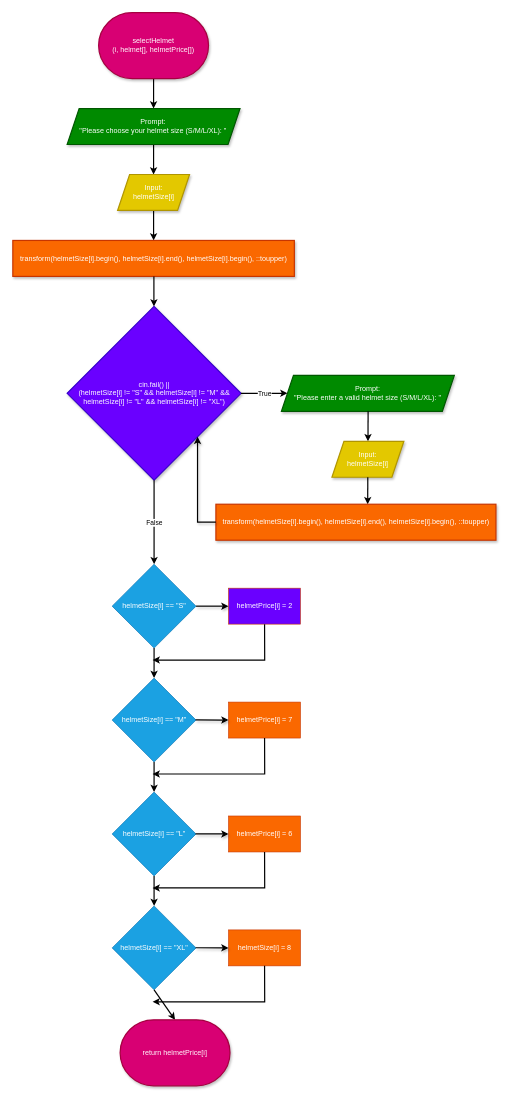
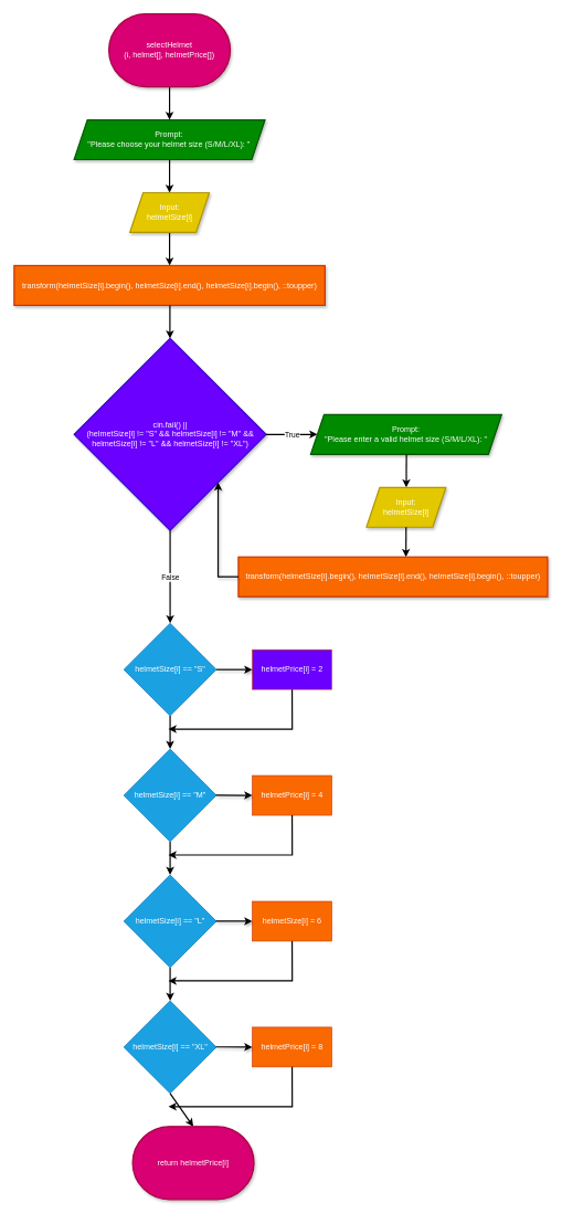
  <mxCell id="0" />
  <mxCell id="1" parent="0" />
  <mxCell id="2" value="" style="edgeStyle=none;html=1;strokeWidth=2;" parent="1" source="3" target="5" edge="1"><mxGeometry relative="1" as="geometry" /></mxCell>
  <mxCell id="3" value="selectHelmet&lt;br&gt;(i, helmet[], helmetPrice[])" style="strokeWidth=2;html=1;shape=mxgraph.flowchart.terminator;whiteSpace=wrap;fillColor=#d80073;strokeColor=#A50040;shadow=1;fontColor=#ffffff;" parent="1" vertex="1"><mxGeometry x="164" y="20" width="183.33" height="110" as="geometry" /></mxCell>
  <mxCell id="4" value="" style="edgeStyle=none;html=1;strokeWidth=2;" parent="1" source="5" target="7" edge="1"><mxGeometry relative="1" as="geometry" /></mxCell>
  <mxCell id="5" value="&lt;span style=&quot;color: rgb(255, 255, 255);&quot;&gt;Prompt:&lt;/span&gt;&lt;br&gt;&lt;span style=&quot;color: rgb(255, 255, 255);&quot;&gt;&quot;Please choose your helmet size (S/M/L/XL): &quot;&lt;/span&gt;" style="shape=parallelogram;perimeter=parallelogramPerimeter;whiteSpace=wrap;html=1;fixedSize=1;fillColor=#008a00;strokeColor=#005700;fontColor=#ffffff;strokeWidth=2;shadow=1;" parent="1" vertex="1"><mxGeometry x="111.5" y="180" width="288.33" height="60" as="geometry" /></mxCell>
  <mxCell id="6" value="" style="edgeStyle=none;html=1;strokeWidth=2;" parent="1" source="7" target="8" edge="1"><mxGeometry relative="1" as="geometry" /></mxCell>
  <mxCell id="7" value="Input:&lt;br&gt;helmetSize[i]" style="shape=parallelogram;perimeter=parallelogramPerimeter;whiteSpace=wrap;html=1;fixedSize=1;fillColor=#e3c800;strokeColor=#B09500;fontColor=#FFFFFF;strokeWidth=2;shadow=1;labelBackgroundColor=none;labelBorderColor=none;textShadow=0;" parent="1" vertex="1"><mxGeometry x="195.665" y="290" width="120" height="60" as="geometry" /></mxCell>
  <mxCell id="8" value="&lt;div style=&quot;text-align: start;&quot;&gt;&lt;font style=&quot;color: rgb(255, 255, 255);&quot;&gt;&lt;font style=&quot;&quot; face=&quot;monospace&quot;&gt;&lt;span style=&quot;font-size: 0px; white-space-collapse: collapse;&quot;&gt;&lt;span style=&quot;white-space: pre;&quot;&gt;&#09;&lt;/span&gt;std::transform(suitSize[i].begin(), suitSize[i].end(), suitSize[i].begin(), ::toupper)&lt;/span&gt;&lt;/font&gt;transform(helmetSize[i].begin(),&amp;nbsp;&lt;span style=&quot;color: rgb(255, 255, 255);&quot;&gt;helmetSize&lt;/span&gt;[i].end(),&amp;nbsp;&lt;span style=&quot;color: rgb(255, 255, 255);&quot;&gt;helmetSize&lt;/span&gt;[i].begin(), ::toupper)&lt;/font&gt;&lt;/div&gt;" style="whiteSpace=wrap;html=1;fillColor=#fa6800;strokeColor=#C73500;fontColor=#000000;strokeWidth=2;shadow=1;labelBackgroundColor=none;labelBorderColor=none;" parent="1" vertex="1"><mxGeometry x="20.89" y="400" width="469.58" height="60" as="geometry" /></mxCell>
  <mxCell id="9" value="&lt;span style=&quot;color: rgb(255, 255, 255);&quot;&gt;cin.fail() ||&lt;/span&gt;&lt;br&gt;&lt;span style=&quot;color: rgb(255, 255, 255);&quot;&gt;(helmetSize[i] != &quot;S&quot; &amp;amp;&amp;amp; helmetSize[i] != &quot;M&quot; &amp;amp;&amp;amp; helmetSize[i] != &quot;L&quot; &amp;amp;&amp;amp; helmetSize[i] != &quot;XL&quot;)&lt;/span&gt;" style="rhombus;whiteSpace=wrap;html=1;fillColor=#6a00ff;strokeColor=#3700CC;fontColor=#ffffff;strokeWidth=2;shadow=1;labelBackgroundColor=none;labelBorderColor=none;" parent="1" vertex="1"><mxGeometry x="111.5" y="510" width="290" height="290" as="geometry" /></mxCell>
  <mxCell id="10" value="&lt;span style=&quot;color: rgb(255, 255, 255);&quot;&gt;Prompt:&lt;/span&gt;&lt;br&gt;&lt;span style=&quot;color: rgb(255, 255, 255);&quot;&gt;&quot;Please enter a valid helmet size (S/M/L/XL): &quot;&lt;/span&gt;" style="shape=parallelogram;perimeter=parallelogramPerimeter;whiteSpace=wrap;html=1;fixedSize=1;fillColor=#008a00;strokeColor=#005700;fontColor=#ffffff;strokeWidth=2;shadow=1;" parent="1" vertex="1"><mxGeometry x="469" y="625" width="288.33" height="60" as="geometry" /></mxCell>
  <mxCell id="11" value="" style="edgeStyle=none;html=1;strokeWidth=2;" parent="1" target="12" edge="1"><mxGeometry relative="1" as="geometry"><mxPoint x="613.5" y="685" as="sourcePoint" /></mxGeometry></mxCell>
  <mxCell id="12" value="Input:&lt;br&gt;helmetSize[i]" style="shape=parallelogram;perimeter=parallelogramPerimeter;whiteSpace=wrap;html=1;fixedSize=1;fillColor=#e3c800;strokeColor=#B09500;fontColor=#FFFFFF;strokeWidth=2;shadow=1;labelBackgroundColor=none;labelBorderColor=none;textShadow=0;" parent="1" vertex="1"><mxGeometry x="553.165" y="735" width="120" height="60" as="geometry" /></mxCell>
  <mxCell id="13" value="" style="edgeStyle=none;html=1;strokeWidth=2;" parent="1" edge="1"><mxGeometry relative="1" as="geometry"><mxPoint x="612.99" y="795" as="sourcePoint" /><mxPoint x="612.795" y="840" as="targetPoint" /></mxGeometry></mxCell>
  <mxCell id="14" value="&lt;div style=&quot;text-align: start;&quot;&gt;&lt;font face=&quot;monospace&quot;&gt;&lt;span style=&quot;font-size: 0px;&quot;&gt;&lt;span style=&quot;white-space: pre;&quot;&gt;&#09;&lt;/span&gt;std::transform(suitSize[i].begin(), suitSize[i].end(), suitSize[i].begin(), ::toupper)&lt;/span&gt;&lt;/font&gt;&lt;span style=&quot;color: rgb(255, 255, 255);&quot;&gt;transform(helmetSize[i].begin(),&amp;nbsp;&lt;/span&gt;&lt;span style=&quot;color: rgb(255, 255, 255);&quot;&gt;helmetSize&lt;/span&gt;&lt;span style=&quot;color: rgb(255, 255, 255);&quot;&gt;[i].end(),&amp;nbsp;&lt;/span&gt;&lt;span style=&quot;color: rgb(255, 255, 255);&quot;&gt;helmetSize&lt;/span&gt;&lt;span style=&quot;color: rgb(255, 255, 255);&quot;&gt;[i].begin(), ::toupper)&lt;/span&gt;&lt;/div&gt;" style="whiteSpace=wrap;html=1;fillColor=#fa6800;strokeColor=#C73500;fontColor=#000000;strokeWidth=2;shadow=1;labelBackgroundColor=none;labelBorderColor=none;" parent="1" vertex="1"><mxGeometry x="359.62" y="840" width="467.09" height="60" as="geometry" /></mxCell>
  <mxCell id="15" value="helmetSize[i] == &quot;S&quot;" style="rhombus;whiteSpace=wrap;html=1;fillColor=#1ba1e2;fontColor=#ffffff;strokeColor=#006EAF;" parent="1" vertex="1"><mxGeometry x="186.5" y="940" width="140" height="140" as="geometry" /></mxCell>
  <mxCell id="16" value="" style="edgeStyle=none;html=1;strokeWidth=2;shadow=1;exitX=0;exitY=0.5;exitDx=0;exitDy=0;entryX=1;entryY=1;entryDx=0;entryDy=0;rounded=0;curved=0;" parent="1" source="14" edge="1" target="9"><mxGeometry relative="1" as="geometry"><mxPoint x="371.91" y="874.67" as="sourcePoint" /><mxPoint x="354" y="727.5" as="targetPoint" /><Array as="points"><mxPoint x="329" y="870" /></Array></mxGeometry></mxCell>
  <mxCell id="17" value="helmetPrice[i] = 2" style="whiteSpace=wrap;html=1;fillColor=#6a00ff;strokeColor=#C73500;fontColor=#FFFFFF;" parent="1" vertex="1"><mxGeometry x="380.67" y="980" width="120" height="60" as="geometry" /></mxCell>
  <mxCell id="18" value="" style="edgeStyle=none;html=1;strokeWidth=2;shadow=1;entryX=0;entryY=0.5;entryDx=0;entryDy=0;exitX=1;exitY=0.5;exitDx=0;exitDy=0;" parent="1" target="17" edge="1" source="15"><mxGeometry relative="1" as="geometry"><mxPoint x="325.68" y="1009.75" as="sourcePoint" /><mxPoint x="379.02" y="1010.25" as="targetPoint" /></mxGeometry></mxCell>
  <mxCell id="19" value="" style="edgeStyle=none;html=1;strokeWidth=2;exitX=0.5;exitY=1;exitDx=0;exitDy=0;entryX=0.5;entryY=0;entryDx=0;entryDy=0;" parent="1" source="15" target="21" edge="1"><mxGeometry relative="1" as="geometry"><mxPoint x="255.59" y="1080" as="sourcePoint" /><mxPoint x="255.59" y="1130" as="targetPoint" /></mxGeometry></mxCell>
  <mxCell id="20" value="" style="edgeStyle=none;html=1;strokeWidth=2;exitX=0.5;exitY=1;exitDx=0;exitDy=0;rounded=0;curved=0;entryX=1;entryY=0.5;entryDx=0;entryDy=0;" parent="1" edge="1"><mxGeometry relative="1" as="geometry"><mxPoint x="440.8" y="1040" as="sourcePoint" /><mxPoint x="254" y="1100" as="targetPoint" /><Array as="points"><mxPoint x="441.01" y="1100" /></Array></mxGeometry></mxCell>
  <mxCell id="21" value="helmetSize[i] == &quot;M&quot;" style="rhombus;whiteSpace=wrap;html=1;fillColor=#1ba1e2;fontColor=#ffffff;strokeColor=#006EAF;" parent="1" vertex="1"><mxGeometry x="186.5" y="1130" width="140" height="140" as="geometry" /></mxCell>
- <mxCell id="22" value="helmetPrice[i] = 7" style="whiteSpace=wrap;html=1;fillColor=#fa6800;strokeColor=#C73500;fontColor=#FFFFFF;" parent="1" vertex="1"><mxGeometry x="380.67" y="1170" width="120" height="60" as="geometry" /></mxCell>
+ <mxCell id="22" value="helmetPrice[i] = 4" style="whiteSpace=wrap;html=1;fillColor=#fa6800;strokeColor=#C73500;fontColor=#FFFFFF;" parent="1" vertex="1"><mxGeometry x="380.67" y="1170" width="120" height="60" as="geometry" /></mxCell>
  <mxCell id="23" value="" style="edgeStyle=none;html=1;strokeWidth=2;shadow=1;entryX=0;entryY=0.5;entryDx=0;entryDy=0;" parent="1" target="22" edge="1"><mxGeometry relative="1" as="geometry"><mxPoint x="325.68" y="1199.75" as="sourcePoint" /><mxPoint x="379.02" y="1200.25" as="targetPoint" /></mxGeometry></mxCell>
  <mxCell id="24" value="" style="edgeStyle=none;html=1;strokeWidth=2;exitX=0.5;exitY=1;exitDx=0;exitDy=0;entryX=0.5;entryY=0;entryDx=0;entryDy=0;" parent="1" source="21" target="26" edge="1"><mxGeometry relative="1" as="geometry"><mxPoint x="255.59" y="1270" as="sourcePoint" /><mxPoint x="255.59" y="1320" as="targetPoint" /></mxGeometry></mxCell>
  <mxCell id="25" value="" style="edgeStyle=none;html=1;strokeWidth=2;exitX=0.5;exitY=1;exitDx=0;exitDy=0;rounded=0;curved=0;" parent="1" edge="1"><mxGeometry relative="1" as="geometry"><mxPoint x="440.8" y="1230" as="sourcePoint" /><mxPoint x="254.01" y="1290" as="targetPoint" /><Array as="points"><mxPoint x="441.01" y="1290" /></Array></mxGeometry></mxCell>
  <mxCell id="26" value="helmetSize[i] == &quot;L&quot;" style="rhombus;whiteSpace=wrap;html=1;fillColor=#1ba1e2;fontColor=#ffffff;strokeColor=#006EAF;" parent="1" vertex="1"><mxGeometry x="186.5" y="1320" width="140" height="140" as="geometry" /></mxCell>
- <mxCell id="27" value="helmetPrice[i] = 6" style="whiteSpace=wrap;html=1;fillColor=#fa6800;strokeColor=#C73500;fontColor=#FFFFFF;" parent="1" vertex="1"><mxGeometry x="380.67" y="1360" width="120" height="60" as="geometry" /></mxCell>
+ <mxCell id="27" value="helmetSize[i] = 6" style="whiteSpace=wrap;html=1;fillColor=#fa6800;strokeColor=#C73500;fontColor=#FFFFFF;" parent="1" vertex="1"><mxGeometry x="380.67" y="1360" width="120" height="60" as="geometry" /></mxCell>
  <mxCell id="28" value="" style="edgeStyle=none;html=1;strokeWidth=2;shadow=1;entryX=0;entryY=0.5;entryDx=0;entryDy=0;" parent="1" target="27" edge="1"><mxGeometry relative="1" as="geometry"><mxPoint x="325.68" y="1389.75" as="sourcePoint" /><mxPoint x="379.02" y="1390.25" as="targetPoint" /></mxGeometry></mxCell>
  <mxCell id="29" value="" style="edgeStyle=none;html=1;strokeWidth=2;exitX=0.5;exitY=1;exitDx=0;exitDy=0;entryX=0.5;entryY=0;entryDx=0;entryDy=0;" parent="1" source="26" target="31" edge="1"><mxGeometry relative="1" as="geometry"><mxPoint x="255.59" y="1460" as="sourcePoint" /><mxPoint x="255.59" y="1510" as="targetPoint" /></mxGeometry></mxCell>
  <mxCell id="30" value="" style="edgeStyle=none;html=1;strokeWidth=2;exitX=0.5;exitY=1;exitDx=0;exitDy=0;rounded=0;curved=0;" parent="1" edge="1"><mxGeometry relative="1" as="geometry"><mxPoint x="440.8" y="1420" as="sourcePoint" /><mxPoint x="254.01" y="1480" as="targetPoint" /><Array as="points"><mxPoint x="441.01" y="1480" /></Array></mxGeometry></mxCell>
  <mxCell id="31" value="helmetSize[i] == &quot;XL&quot;" style="rhombus;whiteSpace=wrap;html=1;fillColor=#1ba1e2;fontColor=#ffffff;strokeColor=#006EAF;" parent="1" vertex="1"><mxGeometry x="186.5" y="1510" width="140" height="140" as="geometry" /></mxCell>
- <mxCell id="32" value="helmetSize[i] = 8" style="whiteSpace=wrap;html=1;fillColor=#fa6800;strokeColor=#C73500;fontColor=#FFFFFF;" parent="1" vertex="1"><mxGeometry x="380.67" y="1550" width="120" height="60" as="geometry" /></mxCell>
+ <mxCell id="32" value="helmetPrice[i] = 8" style="whiteSpace=wrap;html=1;fillColor=#fa6800;strokeColor=#C73500;fontColor=#FFFFFF;" parent="1" vertex="1"><mxGeometry x="380.67" y="1550" width="120" height="60" as="geometry" /></mxCell>
  <mxCell id="33" value="" style="edgeStyle=none;html=1;strokeWidth=2;shadow=1;entryX=0;entryY=0.5;entryDx=0;entryDy=0;" parent="1" target="32" edge="1"><mxGeometry relative="1" as="geometry"><mxPoint x="325.68" y="1579.75" as="sourcePoint" /><mxPoint x="379.02" y="1580.25" as="targetPoint" /></mxGeometry></mxCell>
  <mxCell id="34" value="" style="edgeStyle=none;html=1;strokeWidth=2;exitX=0.5;exitY=1;exitDx=0;exitDy=0;entryX=0.5;entryY=0;entryDx=0;entryDy=0;entryPerimeter=0;" parent="1" source="31" edge="1" target="36"><mxGeometry relative="1" as="geometry"><mxPoint x="255.59" y="1650" as="sourcePoint" /><mxPoint x="255.59" y="1700" as="targetPoint" /></mxGeometry></mxCell>
  <mxCell id="35" value="" style="edgeStyle=none;html=1;strokeWidth=2;exitX=0.5;exitY=1;exitDx=0;exitDy=0;rounded=0;curved=0;" parent="1" edge="1"><mxGeometry relative="1" as="geometry"><mxPoint x="440.8" y="1610" as="sourcePoint" /><mxPoint x="254.01" y="1670" as="targetPoint" /><Array as="points"><mxPoint x="441.01" y="1670" /></Array></mxGeometry></mxCell>
  <mxCell id="36" value="return helmetPrice[i]" style="strokeWidth=2;html=1;shape=mxgraph.flowchart.terminator;whiteSpace=wrap;fillColor=#d80073;strokeColor=#A50040;shadow=1;fontColor=#ffffff;" parent="1" vertex="1"><mxGeometry x="199.83" y="1700" width="183.33" height="110" as="geometry" /></mxCell>
  <mxCell id="37" value="" style="edgeStyle=none;html=1;strokeWidth=2;" parent="1" edge="1"><mxGeometry relative="1" as="geometry"><mxPoint x="256.21" y="460" as="sourcePoint" /><mxPoint x="256.21" y="510" as="targetPoint" /></mxGeometry></mxCell>
  <mxCell id="38" value="" style="endArrow=classic;html=1;exitX=1;exitY=0.5;exitDx=0;exitDy=0;entryX=0;entryY=0.5;entryDx=0;entryDy=0;strokeWidth=2;" edge="1" parent="1" source="9" target="10"><mxGeometry relative="1" as="geometry"><mxPoint x="380.67" y="710" as="sourcePoint" /><mxPoint x="480.67" y="710" as="targetPoint" /></mxGeometry></mxCell>
  <mxCell id="39" value="True" style="edgeLabel;resizable=0;html=1;;align=center;verticalAlign=middle;" connectable="0" vertex="1" parent="38"><mxGeometry relative="1" as="geometry" /></mxCell>
  <mxCell id="40" value="" style="endArrow=classic;html=1;exitX=0.5;exitY=1;exitDx=0;exitDy=0;entryX=0.5;entryY=0;entryDx=0;entryDy=0;strokeWidth=2;" edge="1" parent="1" source="9" target="15"><mxGeometry relative="1" as="geometry"><mxPoint x="234" y="840" as="sourcePoint" /><mxPoint x="294" y="800" as="targetPoint" /></mxGeometry></mxCell>
  <mxCell id="41" value="False" style="edgeLabel;resizable=0;html=1;;align=center;verticalAlign=middle;" connectable="0" vertex="1" parent="40"><mxGeometry relative="1" as="geometry" /></mxCell>
